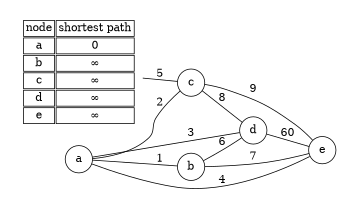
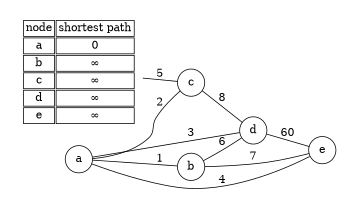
  graph {
    fontname="DejaVu Serif"
    rankdir=LR
    scale=3
    node [fontname="DejaVu Serif" shape=circle]
    edge [fontname="DejaVu Serif"]
    n1 [color=blue label=<<table border="1" color="white">       <tr><td align="center" port="tree" color="black">node</td><td align="center" port="tree" color="black">shortest path</td></tr>       <tr><td align="center" port="tree" color="black">a</td><td align="center" port="tree" color="black">0</td></tr>       <tr><td align="center" port="tree" color="black">b</td><td align="center" port="tree" color="black">&infin;</td></tr>       <tr><td align="center" port="tree" color="black">c</td><td align="center" port="tree" color="black">&infin;</td></tr>       <tr><td align="center" port="tree" color="black">d</td><td align="center" port="tree" color="black">&infin;</td></tr>       <tr><td align="center" port="tree" color="black">e</td><td align="center" port="tree" color="black">&infin;</td></tr>       </table>> shape=none]
    n2 [label=c]
    n3 [label=a]
    n4 [label=b]
    n5 [label=d]
    n6 [label=e]
    subgraph cluster_1 {
      color=white
      n1
    }
    n1 -- n2 [label=5]
    n2 -- n5 [label=8]
-   n2 -- n6 [label=9]
    n3 -- n2 [label=2]
    n3 -- n4 [label=1]
    n3 -- n5 [label=3]
    n3 -- n6 [label=4]
    n4 -- n5 [label=6]
    n4 -- n6 [label=7]
    n5 -- n6 [label=60]
  }
